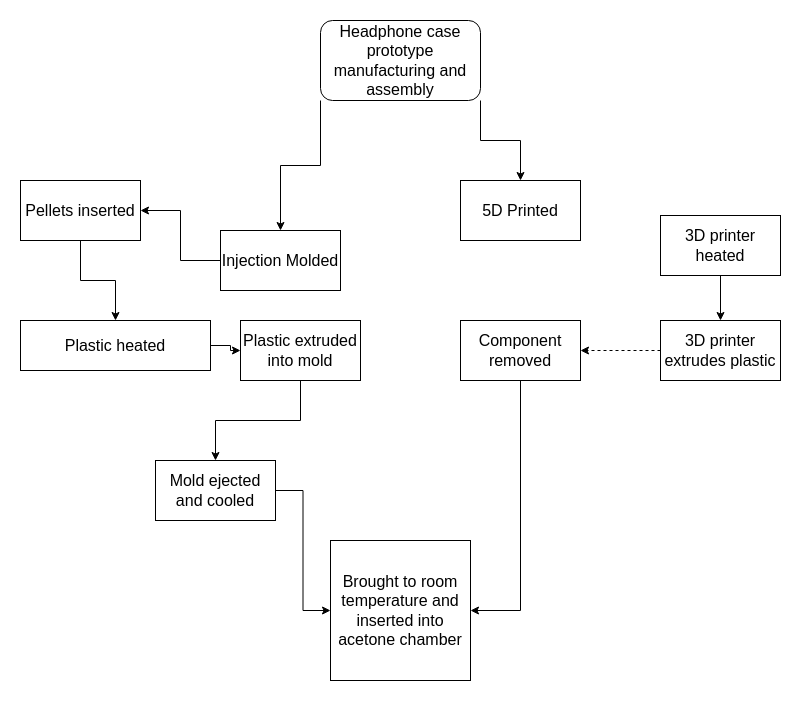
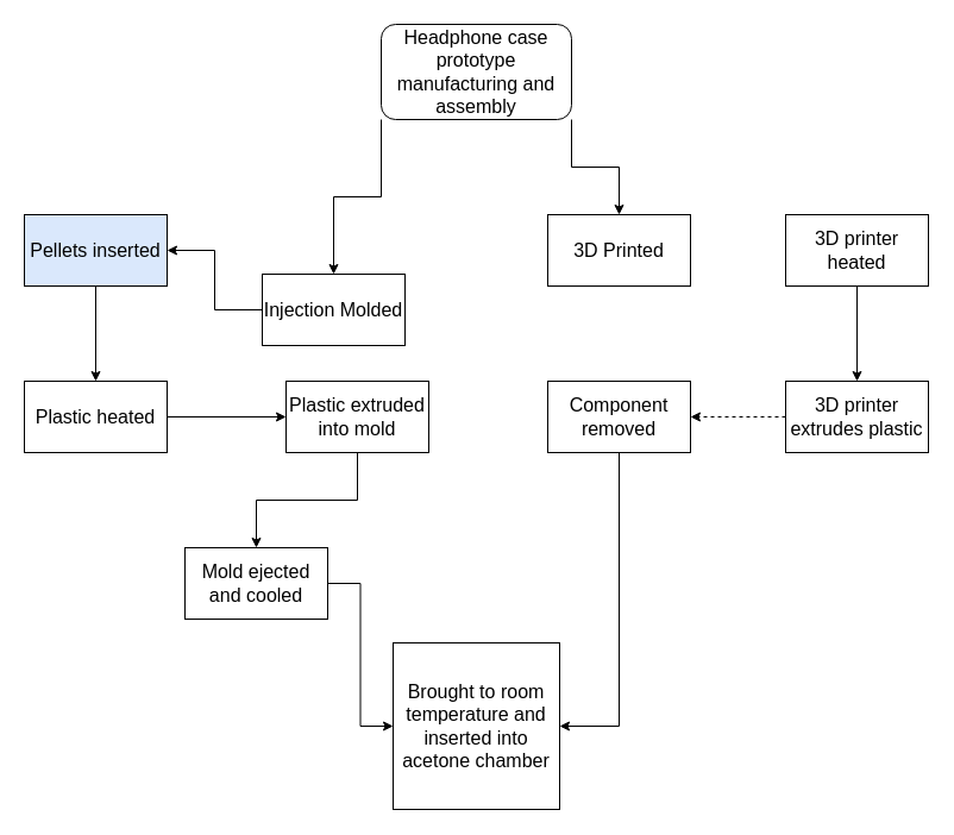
  <mxCell id="0" />
  <mxCell id="1" parent="0" />
  <mxCell id="2" style="edgeStyle=orthogonalEdgeStyle;rounded=0;orthogonalLoop=1;jettySize=auto;html=1;exitX=1;exitY=1;exitDx=0;exitDy=0;entryX=0.5;entryY=0;entryDx=0;entryDy=0;fontSize=16;" edge="1" parent="1" source="4" target="7"><mxGeometry relative="1" as="geometry" /></mxCell>
  <mxCell id="3" style="edgeStyle=orthogonalEdgeStyle;rounded=0;orthogonalLoop=1;jettySize=auto;html=1;exitX=0;exitY=1;exitDx=0;exitDy=0;entryX=0.5;entryY=0;entryDx=0;entryDy=0;fontSize=16;" edge="1" parent="1" source="4" target="6"><mxGeometry relative="1" as="geometry" /></mxCell>
  <mxCell id="4" value="&lt;font style=&quot;font-size: 16px&quot;&gt;Headphone case prototype manufacturing and assembly&lt;/font&gt;" style="rounded=1;whiteSpace=wrap;html=1;fontSize=12;glass=0;strokeWidth=1;shadow=0;" parent="1" vertex="1"><mxGeometry x="320" y="20" width="160" height="80" as="geometry" /></mxCell>
  <mxCell id="5" value="" style="edgeStyle=orthogonalEdgeStyle;rounded=0;orthogonalLoop=1;jettySize=auto;html=1;fontSize=16;" edge="1" parent="1" source="6" target="9"><mxGeometry relative="1" as="geometry" /></mxCell>
  <mxCell id="6" value="Injection Molded" style="rounded=0;whiteSpace=wrap;html=1;fontSize=16;" vertex="1" parent="1"><mxGeometry x="220" y="230" width="120" height="60" as="geometry" /></mxCell>
- <mxCell id="7" value="5D Printed" style="rounded=0;whiteSpace=wrap;html=1;fontSize=16;" vertex="1" parent="1"><mxGeometry x="460" y="180" width="120" height="60" as="geometry" /></mxCell>
+ <mxCell id="7" value="3D Printed" style="rounded=0;whiteSpace=wrap;html=1;fontSize=16;" vertex="1" parent="1"><mxGeometry x="460" y="180" width="120" height="60" as="geometry" /></mxCell>
  <mxCell id="8" value="" style="edgeStyle=orthogonalEdgeStyle;rounded=0;orthogonalLoop=1;jettySize=auto;html=1;fontSize=16;" edge="1" parent="1" source="9" target="11"><mxGeometry relative="1" as="geometry" /></mxCell>
- <mxCell id="9" value="Pellets inserted" style="rounded=0;whiteSpace=wrap;html=1;fontSize=16;" vertex="1" parent="1"><mxGeometry y="180" width="120" height="60" as="geometry" x="20" /></mxCell>
+ <mxCell id="9" value="Pellets inserted" style="rounded=0;whiteSpace=wrap;html=1;fontSize=16;fillColor=#dae8fc;" vertex="1" parent="1"><mxGeometry y="180" width="120" height="60" as="geometry" x="20" /></mxCell>
  <mxCell id="10" value="" style="edgeStyle=orthogonalEdgeStyle;rounded=0;orthogonalLoop=1;jettySize=auto;html=1;fontSize=16;" edge="1" parent="1" source="11" target="13"><mxGeometry relative="1" as="geometry" /></mxCell>
- <mxCell id="11" value="Plastic heated" style="rounded=0;whiteSpace=wrap;html=1;fontSize=16;" vertex="1" parent="1"><mxGeometry x="20" y="320" width="190" height="50" as="geometry" /></mxCell>
+ <mxCell id="11" value="Plastic heated" style="rounded=0;whiteSpace=wrap;html=1;fontSize=16;" vertex="1" parent="1"><mxGeometry y="320" width="120" height="60" as="geometry" x="20" /></mxCell>
  <mxCell id="12" value="" style="edgeStyle=orthogonalEdgeStyle;rounded=0;orthogonalLoop=1;jettySize=auto;html=1;fontSize=16;" edge="1" parent="1" source="13" target="15"><mxGeometry relative="1" as="geometry" /></mxCell>
  <mxCell id="13" value="Plastic extruded into mold" style="rounded=0;whiteSpace=wrap;html=1;fontSize=16;" vertex="1" parent="1"><mxGeometry x="240" y="320" width="120" height="60" as="geometry" /></mxCell>
  <mxCell id="14" style="edgeStyle=orthogonalEdgeStyle;rounded=0;orthogonalLoop=1;jettySize=auto;html=1;entryX=0;entryY=0.5;entryDx=0;entryDy=0;fontSize=16;" edge="1" parent="1" source="15" target="22"><mxGeometry relative="1" as="geometry" /></mxCell>
  <mxCell id="15" value="Mold ejected and cooled" style="rounded=0;whiteSpace=wrap;html=1;fontSize=16;" vertex="1" parent="1"><mxGeometry x="155" y="460" width="120" height="60" as="geometry" /></mxCell>
  <mxCell id="16" value="" style="edgeStyle=orthogonalEdgeStyle;rounded=0;orthogonalLoop=1;jettySize=auto;html=1;fontSize=16;" edge="1" parent="1" source="17" target="19"><mxGeometry relative="1" as="geometry" /></mxCell>
- <mxCell id="17" value="3D printer heated" style="rounded=0;whiteSpace=wrap;html=1;fontSize=16;" vertex="1" parent="1"><mxGeometry x="660" y="215" width="120" height="60" as="geometry" /></mxCell>
+ <mxCell id="17" value="3D printer heated" style="rounded=0;whiteSpace=wrap;html=1;fontSize=16;" vertex="1" parent="1"><mxGeometry x="660" y="180" width="120" height="60" as="geometry" /></mxCell>
  <mxCell id="18" value="" style="edgeStyle=orthogonalEdgeStyle;rounded=0;orthogonalLoop=1;jettySize=auto;html=1;fontSize=16;dashed=1;" edge="1" parent="1" source="19" target="21"><mxGeometry relative="1" as="geometry" /></mxCell>
  <mxCell id="19" value="3D printer extrudes plastic" style="rounded=0;whiteSpace=wrap;html=1;fontSize=16;" vertex="1" parent="1"><mxGeometry x="660" y="320" width="120" height="60" as="geometry" /></mxCell>
  <mxCell id="20" style="edgeStyle=orthogonalEdgeStyle;rounded=0;orthogonalLoop=1;jettySize=auto;html=1;exitX=0.5;exitY=1;exitDx=0;exitDy=0;entryX=1;entryY=0.5;entryDx=0;entryDy=0;fontSize=16;" edge="1" parent="1" source="21" target="22"><mxGeometry relative="1" as="geometry" /></mxCell>
  <mxCell id="21" value="Component removed" style="rounded=0;whiteSpace=wrap;html=1;fontSize=16;" vertex="1" parent="1"><mxGeometry x="460" y="320" width="120" height="60" as="geometry" /></mxCell>
  <mxCell id="22" value="Brought to room temperature and inserted into acetone chamber" style="rounded=0;whiteSpace=wrap;html=1;fontSize=16;" vertex="1" parent="1"><mxGeometry x="330" y="540" width="140" height="140" as="geometry" /></mxCell>
